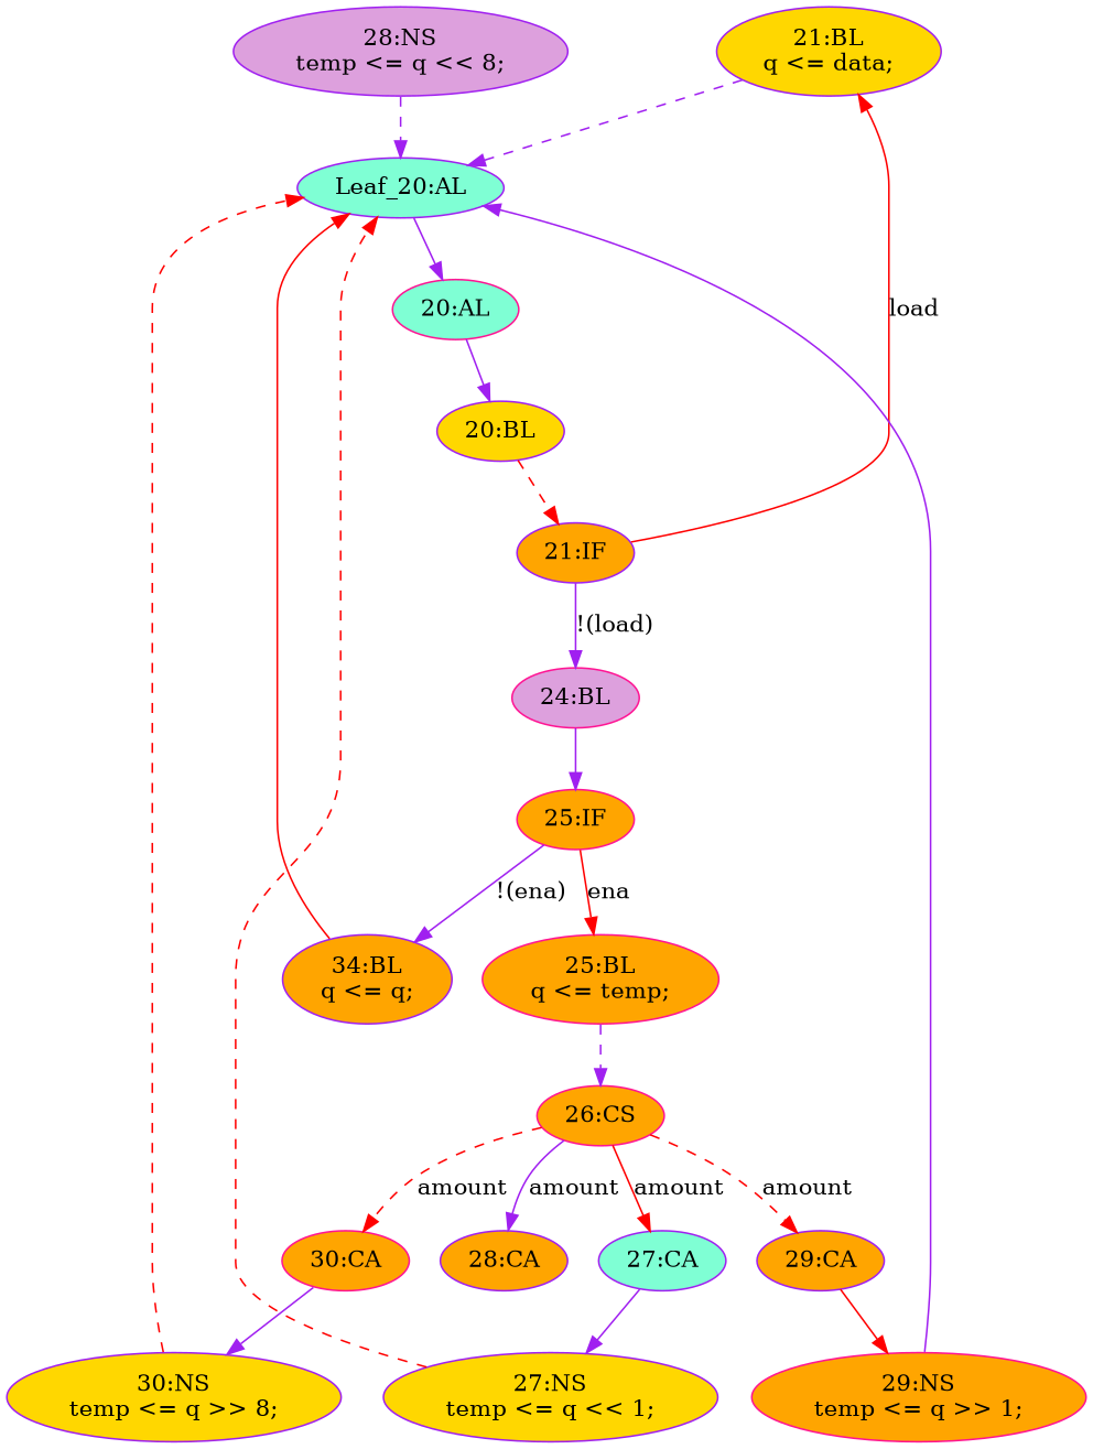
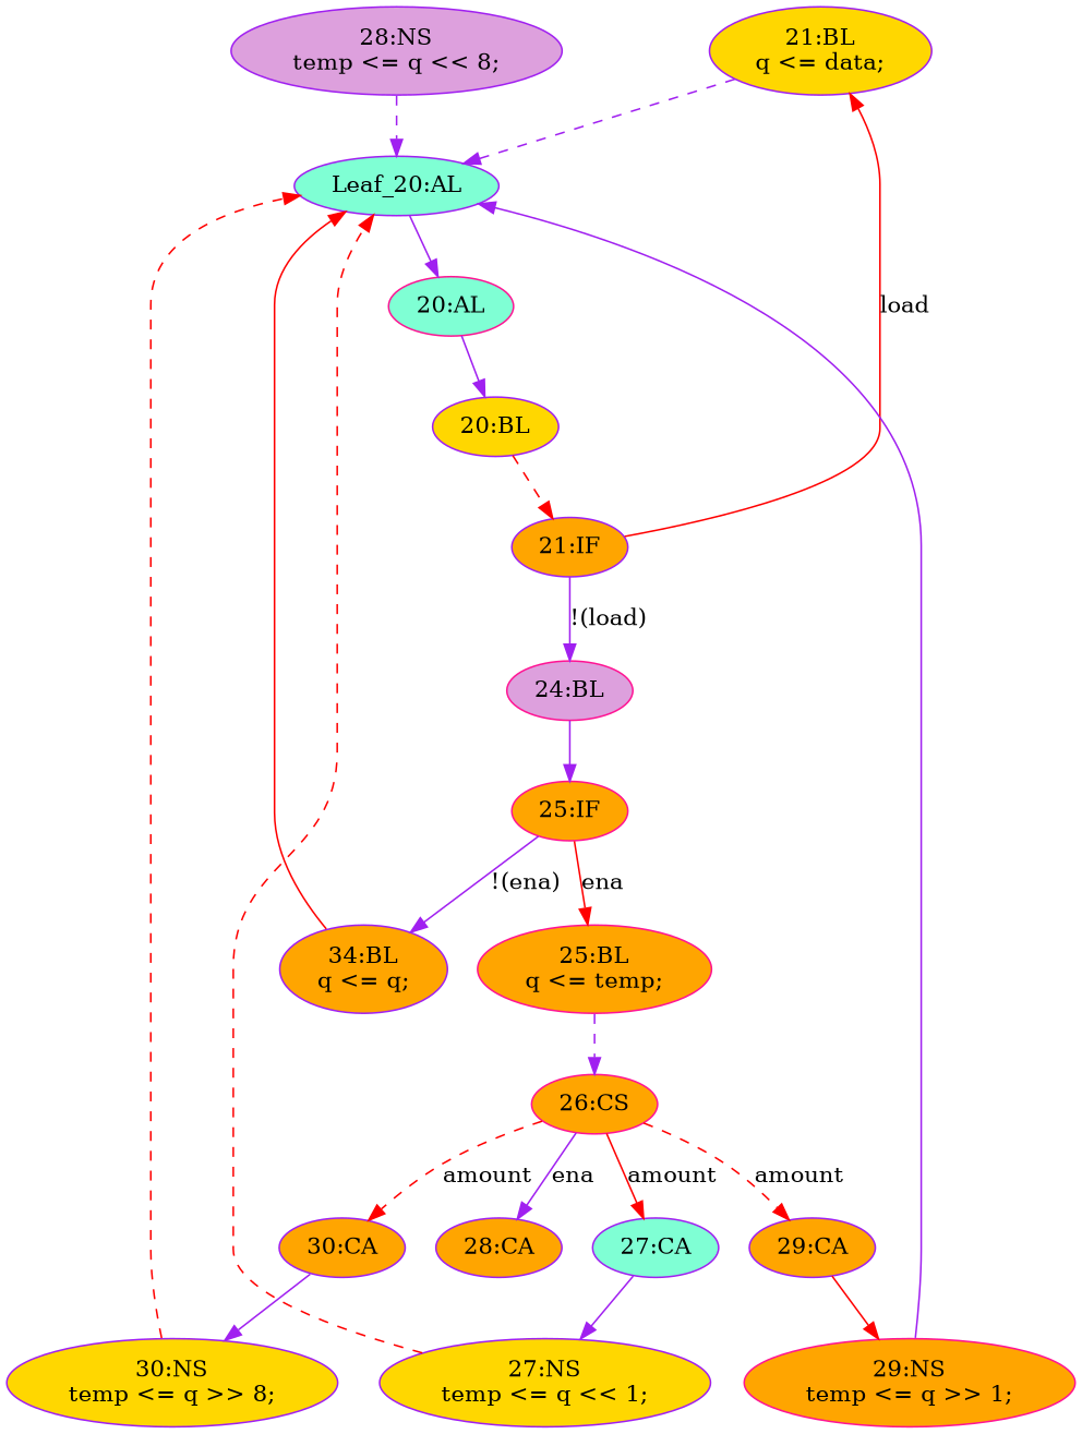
  strict digraph {
    node [color=purple fillcolor=orange statements="[]" style=filled typ=Block]
    edge [color=purple cond="[]" lineno=None style=solid]
    n1 [ast="<pyverilog.vparser.ast.Block object at 0x7f070b3e3790>" fillcolor=gold label="21:BL\nq <= data;" statements="[<pyverilog.vparser.ast.NonblockingSubstitution object at 0x7f070b38e550>]"]
    n2 [def_var="['q', 'temp']" fillcolor=aquamarine label="Leaf_20:AL" statements="" typ=""]
    n3 [ast="<pyverilog.vparser.ast.Always object at 0x7f070b3e33d0>" clk_sens=True color=deeppink fillcolor=aquamarine label="20:AL" sens="['clk']" typ=Always use_var="['load', 'ena', 'temp', 'q', 'amount', 'data']"]
    n4 [ast="<pyverilog.vparser.ast.Block object at 0x7f070b3e3e10>" fillcolor=gold label="20:BL"]
    n5 [ast="<pyverilog.vparser.ast.IfStatement object at 0x7f070b38ebd0>" label="21:IF" typ=IfStatement]
    n6 [ast="<pyverilog.vparser.ast.Block object at 0x7f070b38e290>" color=deeppink fillcolor=plum label="24:BL"]
    n7 [ast="<pyverilog.vparser.ast.IfStatement object at 0x7f070b298310>" color=deeppink label="25:IF" typ=IfStatement]
    n8 [ast="<pyverilog.vparser.ast.Block object at 0x7f070b298a10>" label="34:BL\nq <= q;" statements="[<pyverilog.vparser.ast.NonblockingSubstitution object at 0x7f070b298bd0>]"]
-   n9 [ast="<pyverilog.vparser.ast.Case object at 0x7f070b646150>" color=deeppink label="30:CA" typ=Case]
+   n9 [ast="<pyverilog.vparser.ast.Case object at 0x7f070b646150>" label="30:CA" typ=Case]
    n10 [ast="<pyverilog.vparser.ast.NonblockingSubstitution object at 0x7f070b2983d0>" fillcolor=gold label="30:NS\ntemp <= q >> 8;" statements="[<pyverilog.vparser.ast.NonblockingSubstitution object at 0x7f070b2983d0>]" typ=NonblockingSubstitution]
    n11 [ast="<pyverilog.vparser.ast.Case object at 0x7f070b3fdc50>" fillcolor=aquamarine label="27:CA" typ=Case]
    n12 [ast="<pyverilog.vparser.ast.NonblockingSubstitution object at 0x7f070b3e6950>" fillcolor=gold label="27:NS\ntemp <= q << 1;" statements="[<pyverilog.vparser.ast.NonblockingSubstitution object at 0x7f070b3e6950>]" typ=NonblockingSubstitution]
    n13 [ast="<pyverilog.vparser.ast.CaseStatement object at 0x7f070b6a0d10>" color=deeppink label="26:CS" typ=CaseStatement]
    n14 [ast="<pyverilog.vparser.ast.Case object at 0x7f070b6a0fd0>" label="29:CA" typ=Case]
    n15 [ast="<pyverilog.vparser.ast.Case object at 0x7f070b3e6350>" label="28:CA" typ=Case]
    n16 [ast="<pyverilog.vparser.ast.NonblockingSubstitution object at 0x7f070b6a0650>" color=deeppink label="29:NS\ntemp <= q >> 1;" statements="[<pyverilog.vparser.ast.NonblockingSubstitution object at 0x7f070b6a0650>]" typ=NonblockingSubstitution]
    n17 [ast="<pyverilog.vparser.ast.NonblockingSubstitution object at 0x7f070f545d10>" fillcolor=plum label="28:NS\ntemp <= q << 8;" statements="[<pyverilog.vparser.ast.NonblockingSubstitution object at 0x7f070f545d10>]" typ=NonblockingSubstitution]
    n18 [ast="<pyverilog.vparser.ast.Block object at 0x7f070b3f1050>" color=deeppink label="25:BL\nq <= temp;" statements="[<pyverilog.vparser.ast.NonblockingSubstitution object at 0x7f070b298d10>]"]
    n1 -> n2 [style=dashed]
    n2 -> n3 [cond="" lineno=""]
    n3 -> n4
    n4 -> n5 [color=red style=dashed]
    n5 -> n1 [color=red cond="['load']" label=load lineno=21]
    n5 -> n6 [cond="['load']" label="!(load)" lineno=21]
    n6 -> n7
    n7 -> n8 [cond="['ena']" label="!(ena)" lineno=25]
    n7 -> n18 [color=red cond="['ena']" label=ena lineno=25]
    n8 -> n2 [color=red]
    n9 -> n10
    n10 -> n2 [color=red style=dashed]
    n11 -> n12
    n12 -> n2 [color=red style=dashed]
    n13 -> n9 [color=red cond="['amount']" label=amount lineno=26 style=dashed]
    n13 -> n11 [color=red cond="['amount']" label=amount lineno=26]
    n13 -> n14 [color=red cond="['amount']" label=amount lineno=26 style=dashed]
-   n13 -> n15 [cond="['amount']" label=amount lineno=26]
+   n13 -> n15 [cond="['amount']" label=ena lineno=26]
    n14 -> n16 [color=red]
    n16 -> n2
    n17 -> n2 [style=dashed]
    n18 -> n13 [style=dashed]
  }
